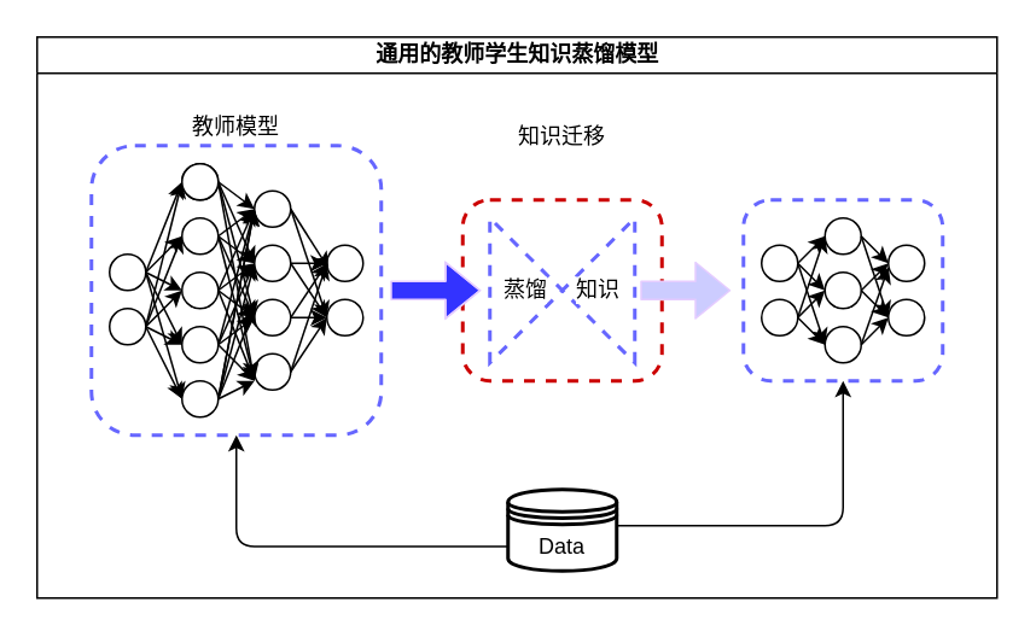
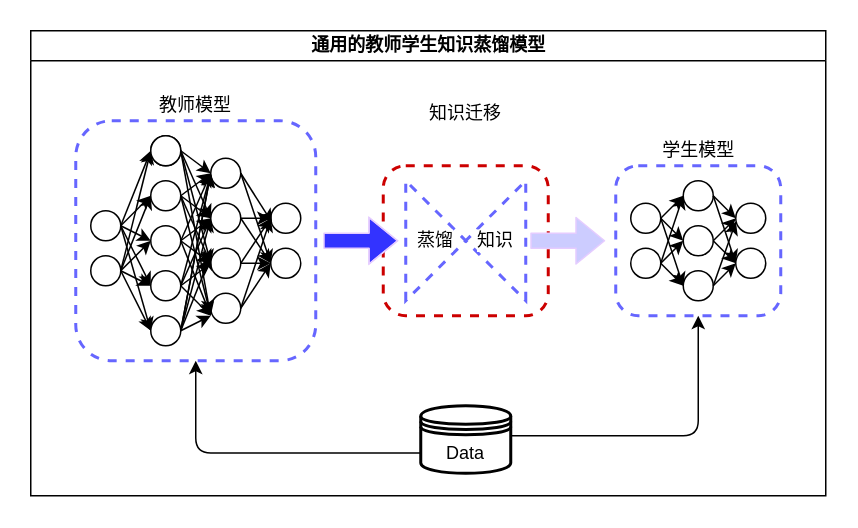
  <mxCell id="0" />
  <mxCell id="1" parent="0" />
  <mxCell id="2" value="通用的教师学生知识蒸馏模型" style="swimlane;html=1;startSize=20;horizontal=1;containerType=tree;glass=0;" parent="1" vertex="1"><mxGeometry x="20" y="20" width="530" height="310" as="geometry"><mxRectangle x="40" y="80" width="80" height="20" as="alternateBounds" /></mxGeometry></mxCell>
  <mxCell id="3" value="" style="rounded=1;whiteSpace=wrap;html=1;dashed=1;strokeWidth=2;strokeColor=#6666FF;" parent="2" vertex="1"><mxGeometry x="390" y="90" width="110" height="100" as="geometry" /></mxCell>
  <mxCell id="4" value="" style="rounded=1;whiteSpace=wrap;html=1;dashed=1;strokeWidth=2;strokeColor=#CC0000;" parent="2" vertex="1"><mxGeometry x="235" y="90" width="110" height="100" as="geometry" /></mxCell>
  <mxCell id="5" value="" style="rounded=1;whiteSpace=wrap;html=1;dashed=1;strokeWidth=2;strokeColor=#6666FF;" parent="2" vertex="1"><mxGeometry x="30" y="60" width="160" height="160" as="geometry" /></mxCell>
  <mxCell id="6" value="" style="group" parent="2" vertex="1" connectable="0"><mxGeometry x="40" y="70" width="140" height="140" as="geometry" /></mxCell>
  <mxCell id="7" value="" style="ellipse;whiteSpace=wrap;html=1;aspect=fixed;" parent="6" vertex="1"><mxGeometry x="40" width="20" height="20" as="geometry" /></mxCell>
  <mxCell id="8" value="" style="ellipse;whiteSpace=wrap;html=1;aspect=fixed;" parent="6" vertex="1"><mxGeometry x="40" y="30" width="20" height="20" as="geometry" /></mxCell>
  <mxCell id="9" value="" style="ellipse;whiteSpace=wrap;html=1;aspect=fixed;" parent="6" vertex="1"><mxGeometry x="40" y="60" width="20" height="20" as="geometry" /></mxCell>
  <mxCell id="10" value="" style="ellipse;whiteSpace=wrap;html=1;aspect=fixed;" parent="6" vertex="1"><mxGeometry x="40" y="90" width="20" height="20" as="geometry" /></mxCell>
  <mxCell id="11" value="" style="ellipse;whiteSpace=wrap;html=1;aspect=fixed;" parent="6" vertex="1"><mxGeometry x="40" y="120" width="20" height="20" as="geometry" /></mxCell>
  <mxCell id="12" value="" style="ellipse;whiteSpace=wrap;html=1;aspect=fixed;" parent="6" vertex="1"><mxGeometry y="50" width="20" height="20" as="geometry" /></mxCell>
  <mxCell id="13" value="" style="ellipse;whiteSpace=wrap;html=1;aspect=fixed;" parent="6" vertex="1"><mxGeometry y="80" width="20" height="20" as="geometry" /></mxCell>
  <mxCell id="14" value="" style="ellipse;whiteSpace=wrap;html=1;aspect=fixed;" parent="6" vertex="1"><mxGeometry x="80" y="15" width="20" height="20" as="geometry" /></mxCell>
  <mxCell id="15" value="" style="ellipse;whiteSpace=wrap;html=1;aspect=fixed;" parent="6" vertex="1"><mxGeometry x="80" y="45" width="20" height="20" as="geometry" /></mxCell>
  <mxCell id="16" value="" style="ellipse;whiteSpace=wrap;html=1;aspect=fixed;" parent="6" vertex="1"><mxGeometry x="80" y="75" width="20" height="20" as="geometry" /></mxCell>
  <mxCell id="17" value="" style="ellipse;whiteSpace=wrap;html=1;aspect=fixed;" parent="6" vertex="1"><mxGeometry x="80" y="105" width="20" height="20" as="geometry" /></mxCell>
  <mxCell id="18" value="" style="ellipse;whiteSpace=wrap;html=1;aspect=fixed;" parent="6" vertex="1"><mxGeometry x="120" y="45" width="20" height="20" as="geometry" /></mxCell>
  <mxCell id="19" value="" style="ellipse;whiteSpace=wrap;html=1;aspect=fixed;" parent="6" vertex="1"><mxGeometry x="120" y="75" width="20" height="20" as="geometry" /></mxCell>
  <mxCell id="20" value="" style="endArrow=classic;html=1;exitX=1;exitY=0.5;exitDx=0;exitDy=0;" parent="6" source="12" edge="1"><mxGeometry width="50" height="50" relative="1" as="geometry"><mxPoint x="260" y="200" as="sourcePoint" /><mxPoint x="40" y="10" as="targetPoint" /></mxGeometry></mxCell>
  <mxCell id="21" value="" style="endArrow=classic;html=1;exitX=1;exitY=0.5;exitDx=0;exitDy=0;entryX=0;entryY=0.5;entryDx=0;entryDy=0;" parent="6" source="12" target="9" edge="1"><mxGeometry width="50" height="50" relative="1" as="geometry"><mxPoint x="40" y="80" as="sourcePoint" /><mxPoint x="60" y="30" as="targetPoint" /></mxGeometry></mxCell>
  <mxCell id="22" value="" style="endArrow=classic;html=1;exitX=1;exitY=0.5;exitDx=0;exitDy=0;entryX=0;entryY=0.5;entryDx=0;entryDy=0;" parent="6" source="13" target="7" edge="1"><mxGeometry width="50" height="50" relative="1" as="geometry"><mxPoint x="30" y="70" as="sourcePoint" /><mxPoint x="40" y="20" as="targetPoint" /></mxGeometry></mxCell>
  <mxCell id="23" value="" style="endArrow=classic;html=1;exitX=1;exitY=0.5;exitDx=0;exitDy=0;" parent="6" source="13" edge="1"><mxGeometry width="50" height="50" relative="1" as="geometry"><mxPoint x="30" y="110" as="sourcePoint" /><mxPoint x="40" y="70" as="targetPoint" /></mxGeometry></mxCell>
  <mxCell id="24" value="" style="ellipse;whiteSpace=wrap;html=1;aspect=fixed;" parent="6" vertex="1"><mxGeometry x="40" width="20" height="20" as="geometry" /></mxCell>
  <mxCell id="25" value="" style="endArrow=classic;html=1;exitX=1;exitY=0.5;exitDx=0;exitDy=0;entryX=0;entryY=0.5;entryDx=0;entryDy=0;" parent="6" source="12" target="11" edge="1"><mxGeometry width="50" height="50" relative="1" as="geometry"><mxPoint x="30" y="70" as="sourcePoint" /><mxPoint x="50" y="110" as="targetPoint" /></mxGeometry></mxCell>
  <mxCell id="26" value="" style="endArrow=classic;html=1;exitX=1;exitY=0.5;exitDx=0;exitDy=0;entryX=0;entryY=0.5;entryDx=0;entryDy=0;" parent="6" source="24" target="14" edge="1"><mxGeometry width="50" height="50" relative="1" as="geometry"><mxPoint x="30" y="70" as="sourcePoint" /><mxPoint x="50" y="140" as="targetPoint" /></mxGeometry></mxCell>
  <mxCell id="27" value="" style="endArrow=classic;html=1;exitX=1;exitY=0.5;exitDx=0;exitDy=0;entryX=0;entryY=0.5;entryDx=0;entryDy=0;" parent="6" source="24" target="15" edge="1"><mxGeometry width="50" height="50" relative="1" as="geometry"><mxPoint x="70" y="20" as="sourcePoint" /><mxPoint x="90" y="35" as="targetPoint" /></mxGeometry></mxCell>
  <mxCell id="28" value="" style="endArrow=classic;html=1;entryX=0;entryY=0.5;entryDx=0;entryDy=0;exitX=1;exitY=0.5;exitDx=0;exitDy=0;" parent="6" source="8" target="14" edge="1"><mxGeometry width="50" height="50" relative="1" as="geometry"><mxPoint x="70" y="20" as="sourcePoint" /><mxPoint x="89.6" y="128.2" as="targetPoint" /></mxGeometry></mxCell>
  <mxCell id="29" value="" style="endArrow=classic;html=1;entryX=0;entryY=0.5;entryDx=0;entryDy=0;exitX=1;exitY=0.5;exitDx=0;exitDy=0;" parent="6" source="8" target="15" edge="1"><mxGeometry width="50" height="50" relative="1" as="geometry"><mxPoint x="70" y="50" as="sourcePoint" /><mxPoint x="90" y="35" as="targetPoint" /></mxGeometry></mxCell>
  <mxCell id="30" value="" style="endArrow=classic;html=1;entryX=0;entryY=0.5;entryDx=0;entryDy=0;exitX=1;exitY=0.5;exitDx=0;exitDy=0;" parent="6" source="9" target="14" edge="1"><mxGeometry width="50" height="50" relative="1" as="geometry"><mxPoint x="70" y="50" as="sourcePoint" /><mxPoint x="90" y="130" as="targetPoint" /></mxGeometry></mxCell>
  <mxCell id="31" value="" style="endArrow=classic;html=1;entryX=0;entryY=0.5;entryDx=0;entryDy=0;exitX=1;exitY=0.5;exitDx=0;exitDy=0;" parent="6" source="9" target="15" edge="1"><mxGeometry width="50" height="50" relative="1" as="geometry"><mxPoint x="70" y="80" as="sourcePoint" /><mxPoint x="90" y="35" as="targetPoint" /></mxGeometry></mxCell>
  <mxCell id="32" value="" style="endArrow=classic;html=1;entryX=0;entryY=0.5;entryDx=0;entryDy=0;exitX=1;exitY=0.5;exitDx=0;exitDy=0;" parent="6" source="10" target="14" edge="1"><mxGeometry width="50" height="50" relative="1" as="geometry"><mxPoint x="70" y="80" as="sourcePoint" /><mxPoint x="90" y="65" as="targetPoint" /></mxGeometry></mxCell>
  <mxCell id="33" value="" style="endArrow=classic;html=1;exitX=1;exitY=0.5;exitDx=0;exitDy=0;entryX=0;entryY=0.5;entryDx=0;entryDy=0;" parent="6" source="11" target="15" edge="1"><mxGeometry width="50" height="50" relative="1" as="geometry"><mxPoint x="70" y="140" as="sourcePoint" /><mxPoint x="90" y="40" as="targetPoint" /></mxGeometry></mxCell>
  <mxCell id="34" value="" style="endArrow=classic;html=1;exitX=1;exitY=0.5;exitDx=0;exitDy=0;entryX=0.047;entryY=0.647;entryDx=0;entryDy=0;entryPerimeter=0;" parent="6" source="14" target="18" edge="1"><mxGeometry width="50" height="50" relative="1" as="geometry"><mxPoint x="70" y="80" as="sourcePoint" /><mxPoint x="90" y="130" as="targetPoint" /></mxGeometry></mxCell>
  <mxCell id="35" value="" style="endArrow=classic;html=1;entryX=0;entryY=0.5;entryDx=0;entryDy=0;exitX=1;exitY=0.5;exitDx=0;exitDy=0;" parent="6" source="14" target="19" edge="1"><mxGeometry width="50" height="50" relative="1" as="geometry"><mxPoint x="99" y="28" as="sourcePoint" /><mxPoint x="130.94" y="67.94" as="targetPoint" /></mxGeometry></mxCell>
  <mxCell id="36" value="" style="endArrow=classic;html=1;entryX=0;entryY=0.5;entryDx=0;entryDy=0;exitX=1;exitY=0.5;exitDx=0;exitDy=0;" parent="6" source="15" target="18" edge="1"><mxGeometry width="50" height="50" relative="1" as="geometry"><mxPoint x="103" y="30" as="sourcePoint" /><mxPoint x="130" y="95" as="targetPoint" /></mxGeometry></mxCell>
  <mxCell id="37" value="" style="endArrow=classic;html=1;entryX=0;entryY=0.5;entryDx=0;entryDy=0;exitX=1;exitY=0.5;exitDx=0;exitDy=0;" parent="6" source="15" target="19" edge="1"><mxGeometry width="50" height="50" relative="1" as="geometry"><mxPoint x="110" y="65" as="sourcePoint" /><mxPoint x="130" y="65" as="targetPoint" /></mxGeometry></mxCell>
  <mxCell id="38" value="" style="endArrow=classic;html=1;entryX=0;entryY=0.5;entryDx=0;entryDy=0;exitX=1;exitY=0.5;exitDx=0;exitDy=0;exitPerimeter=0;" parent="6" source="16" target="18" edge="1"><mxGeometry width="50" height="50" relative="1" as="geometry"><mxPoint x="110" y="65" as="sourcePoint" /><mxPoint x="130" y="95" as="targetPoint" /></mxGeometry></mxCell>
  <mxCell id="39" value="" style="endArrow=classic;html=1;entryX=0;entryY=0.5;entryDx=0;entryDy=0;exitX=1;exitY=0.5;exitDx=0;exitDy=0;" parent="6" source="16" target="19" edge="1"><mxGeometry width="50" height="50" relative="1" as="geometry"><mxPoint x="110" y="95" as="sourcePoint" /><mxPoint x="130" y="65" as="targetPoint" /></mxGeometry></mxCell>
  <mxCell id="40" value="" style="endArrow=classic;html=1;entryX=0;entryY=0.5;entryDx=0;entryDy=0;exitX=1;exitY=0.5;exitDx=0;exitDy=0;" parent="6" source="17" target="18" edge="1"><mxGeometry width="50" height="50" relative="1" as="geometry"><mxPoint x="110" y="95" as="sourcePoint" /><mxPoint x="130" y="95" as="targetPoint" /></mxGeometry></mxCell>
  <mxCell id="41" value="" style="endArrow=classic;html=1;entryX=0;entryY=0.5;entryDx=0;entryDy=0;exitX=1;exitY=0.5;exitDx=0;exitDy=0;" parent="6" source="17" target="19" edge="1"><mxGeometry width="50" height="50" relative="1" as="geometry"><mxPoint x="110" y="125" as="sourcePoint" /><mxPoint x="130" y="65" as="targetPoint" /></mxGeometry></mxCell>
  <mxCell id="42" value="" style="shape=collate;html=1;dashed=1;strokeColor=#6666FF;strokeWidth=2;rotation=-90;whiteSpace=wrap;labelBorderColor=none;labelBackgroundColor=#ffffff;" parent="2" vertex="1"><mxGeometry x="250" y="100" width="80" height="80" as="geometry" /></mxCell>
  <mxCell id="43" value="蒸馏" style="text;html=1;strokeColor=none;fillColor=none;align=center;verticalAlign=middle;whiteSpace=wrap;rounded=0;dashed=1;labelBackgroundColor=#ffffff;" parent="2" vertex="1"><mxGeometry x="250" y="130" width="40" height="20" as="geometry" /></mxCell>
  <mxCell id="44" value="知识" style="text;html=1;strokeColor=none;fillColor=none;align=center;verticalAlign=middle;whiteSpace=wrap;rounded=0;dashed=1;labelBackgroundColor=#ffffff;" parent="2" vertex="1"><mxGeometry x="290" y="130" width="40" height="20" as="geometry" /></mxCell>
  <mxCell id="45" value="教师模型" style="text;html=1;strokeColor=none;fillColor=none;align=center;verticalAlign=middle;whiteSpace=wrap;rounded=0;dashed=1;labelBackgroundColor=#ffffff;" parent="2" vertex="1"><mxGeometry x="85" y="40" width="50" height="20" as="geometry" /></mxCell>
  <mxCell id="46" value="知识迁移" style="text;html=1;strokeColor=none;fillColor=none;align=center;verticalAlign=middle;whiteSpace=wrap;rounded=0;dashed=1;labelBackgroundColor=#ffffff;" parent="2" vertex="1"><mxGeometry x="265" y="45" width="50" height="20" as="geometry" /></mxCell>
  <mxCell id="47" value="" style="group" parent="2" vertex="1" connectable="0"><mxGeometry x="400" y="100" width="90" height="80" as="geometry" /></mxCell>
  <mxCell id="48" value="" style="ellipse;whiteSpace=wrap;html=1;aspect=fixed;" parent="47" vertex="1"><mxGeometry x="35" width="20" height="20" as="geometry" /></mxCell>
  <mxCell id="49" value="" style="ellipse;whiteSpace=wrap;html=1;aspect=fixed;" parent="47" vertex="1"><mxGeometry x="35" y="30" width="20" height="20" as="geometry" /></mxCell>
  <mxCell id="50" value="" style="ellipse;whiteSpace=wrap;html=1;aspect=fixed;" parent="47" vertex="1"><mxGeometry x="35" y="60" width="20" height="20" as="geometry" /></mxCell>
  <mxCell id="51" value="" style="ellipse;whiteSpace=wrap;html=1;aspect=fixed;" parent="47" vertex="1"><mxGeometry y="15" width="20" height="20" as="geometry" /></mxCell>
  <mxCell id="52" value="" style="ellipse;whiteSpace=wrap;html=1;aspect=fixed;" parent="47" vertex="1"><mxGeometry y="45" width="20" height="20" as="geometry" /></mxCell>
  <mxCell id="53" value="" style="ellipse;whiteSpace=wrap;html=1;aspect=fixed;" parent="47" vertex="1"><mxGeometry x="70" y="15" width="20" height="20" as="geometry" /></mxCell>
  <mxCell id="54" value="" style="ellipse;whiteSpace=wrap;html=1;aspect=fixed;" parent="47" vertex="1"><mxGeometry x="70" y="45" width="20" height="20" as="geometry" /></mxCell>
  <mxCell id="55" value="" style="endArrow=classic;html=1;fillColor=#CCCCFF;entryX=0;entryY=0.5;entryDx=0;entryDy=0;exitX=1;exitY=0.5;exitDx=0;exitDy=0;" parent="47" source="51" target="48" edge="1"><mxGeometry width="50" height="50" relative="1" as="geometry"><mxPoint x="25" y="20" as="sourcePoint" /><mxPoint x="175" y="-100" as="targetPoint" /></mxGeometry></mxCell>
  <mxCell id="56" value="" style="endArrow=classic;html=1;fillColor=#CCCCFF;entryX=0;entryY=0.5;entryDx=0;entryDy=0;exitX=1;exitY=0.5;exitDx=0;exitDy=0;" parent="47" source="51" target="49" edge="1"><mxGeometry width="50" height="50" relative="1" as="geometry"><mxPoint x="30" y="30" as="sourcePoint" /><mxPoint x="45" y="20" as="targetPoint" /></mxGeometry></mxCell>
  <mxCell id="57" value="" style="endArrow=classic;html=1;fillColor=#CCCCFF;entryX=0;entryY=0.5;entryDx=0;entryDy=0;exitX=1;exitY=0.5;exitDx=0;exitDy=0;" parent="47" source="51" target="50" edge="1"><mxGeometry width="50" height="50" relative="1" as="geometry"><mxPoint x="19" y="21" as="sourcePoint" /><mxPoint x="45" y="50" as="targetPoint" /></mxGeometry></mxCell>
  <mxCell id="58" value="" style="endArrow=classic;html=1;fillColor=#CCCCFF;entryX=0;entryY=0.5;entryDx=0;entryDy=0;exitX=1;exitY=0.5;exitDx=0;exitDy=0;" parent="47" source="52" target="48" edge="1"><mxGeometry width="50" height="50" relative="1" as="geometry"><mxPoint x="30" y="30" as="sourcePoint" /><mxPoint x="45" y="80" as="targetPoint" /></mxGeometry></mxCell>
  <mxCell id="59" value="" style="endArrow=classic;html=1;fillColor=#CCCCFF;entryX=0;entryY=0.5;entryDx=0;entryDy=0;exitX=1;exitY=0.5;exitDx=0;exitDy=0;" parent="47" source="52" target="49" edge="1"><mxGeometry width="50" height="50" relative="1" as="geometry"><mxPoint x="30" y="60" as="sourcePoint" /><mxPoint x="45" y="20" as="targetPoint" /></mxGeometry></mxCell>
  <mxCell id="60" value="" style="endArrow=classic;html=1;fillColor=#CCCCFF;entryX=0;entryY=0.5;entryDx=0;entryDy=0;exitX=1;exitY=0.5;exitDx=0;exitDy=0;" parent="47" source="52" target="50" edge="1"><mxGeometry width="50" height="50" relative="1" as="geometry"><mxPoint x="25" y="50" as="sourcePoint" /><mxPoint x="45" y="50" as="targetPoint" /></mxGeometry></mxCell>
  <mxCell id="61" value="" style="endArrow=classic;html=1;fillColor=#CCCCFF;entryX=0;entryY=0.5;entryDx=0;entryDy=0;exitX=1;exitY=0.5;exitDx=0;exitDy=0;" parent="47" source="48" target="53" edge="1"><mxGeometry width="50" height="50" relative="1" as="geometry"><mxPoint x="30" y="60" as="sourcePoint" /><mxPoint x="45" y="80" as="targetPoint" /></mxGeometry></mxCell>
  <mxCell id="62" value="" style="endArrow=classic;html=1;fillColor=#CCCCFF;entryX=0;entryY=0.5;entryDx=0;entryDy=0;exitX=1;exitY=0.5;exitDx=0;exitDy=0;" parent="47" source="48" target="54" edge="1"><mxGeometry width="50" height="50" relative="1" as="geometry"><mxPoint x="65" y="20" as="sourcePoint" /><mxPoint x="80" y="30" as="targetPoint" /></mxGeometry></mxCell>
  <mxCell id="63" value="" style="endArrow=classic;html=1;fillColor=#CCCCFF;entryX=0;entryY=0.5;entryDx=0;entryDy=0;exitX=1;exitY=0.5;exitDx=0;exitDy=0;" parent="47" source="49" target="53" edge="1"><mxGeometry width="50" height="50" relative="1" as="geometry"><mxPoint x="65" y="20" as="sourcePoint" /><mxPoint x="80" y="60" as="targetPoint" /></mxGeometry></mxCell>
  <mxCell id="64" value="" style="endArrow=classic;html=1;fillColor=#CCCCFF;entryX=0.005;entryY=0.608;entryDx=0;entryDy=0;exitX=1;exitY=0.5;exitDx=0;exitDy=0;entryPerimeter=0;" parent="47" source="50" target="53" edge="1"><mxGeometry width="50" height="50" relative="1" as="geometry"><mxPoint x="65" y="50" as="sourcePoint" /><mxPoint x="80" y="60" as="targetPoint" /></mxGeometry></mxCell>
  <mxCell id="65" value="" style="endArrow=classic;html=1;fillColor=#CCCCFF;entryX=0;entryY=0.5;entryDx=0;entryDy=0;" parent="2" target="54" edge="1"><mxGeometry width="50" height="50" relative="1" as="geometry"><mxPoint x="455" y="140" as="sourcePoint" /><mxPoint x="480" y="130" as="targetPoint" /></mxGeometry></mxCell>
  <mxCell id="66" value="" style="endArrow=classic;html=1;fillColor=#CCCCFF;entryX=0;entryY=0.5;entryDx=0;entryDy=0;" parent="2" target="54" edge="1"><mxGeometry width="50" height="50" relative="1" as="geometry"><mxPoint x="455" y="170" as="sourcePoint" /><mxPoint x="480.1" y="132.16" as="targetPoint" /></mxGeometry></mxCell>
  <mxCell id="67" value="Data" style="shape=datastore;whiteSpace=wrap;html=1;labelBackgroundColor=#ffffff;strokeColor=#000000;strokeWidth=2;fillColor=none;" parent="2" vertex="1"><mxGeometry x="260" y="250" width="60" height="45" as="geometry" /></mxCell>
  <mxCell id="68" value="" style="edgeStyle=segmentEdgeStyle;endArrow=classic;html=1;strokeColor=#000000;fillColor=#CCCCFF;entryX=0.5;entryY=1;entryDx=0;entryDy=0;" parent="2" target="3" edge="1"><mxGeometry width="50" height="50" relative="1" as="geometry"><mxPoint x="320" y="270" as="sourcePoint" /><mxPoint x="370" y="220" as="targetPoint" /></mxGeometry></mxCell>
  <mxCell id="69" value="" style="edgeStyle=segmentEdgeStyle;endArrow=classic;html=1;strokeColor=#000000;fillColor=#CCCCFF;entryX=0.5;entryY=1;entryDx=0;entryDy=0;exitX=0;exitY=0.7;exitDx=0;exitDy=0;" parent="2" source="67" target="5" edge="1"><mxGeometry width="50" height="50" relative="1" as="geometry"><mxPoint x="330" y="280" as="sourcePoint" /><mxPoint x="455" y="200" as="targetPoint" /></mxGeometry></mxCell>
+ <mxCell id="70" value="学生模型" style="text;html=1;strokeColor=none;fillColor=none;align=center;verticalAlign=middle;whiteSpace=wrap;rounded=0;labelBackgroundColor=#ffffff;" parent="2" vertex="1"><mxGeometry x="412.5" y="70" width="65" height="20" as="geometry" /></mxCell>
  <mxCell id="71" value="" style="endArrow=classic;html=1;entryX=0;entryY=0.5;entryDx=0;entryDy=0;" parent="1" target="8" edge="1"><mxGeometry width="50" height="50" relative="1" as="geometry"><mxPoint x="80" y="150" as="sourcePoint" /><mxPoint x="110" y="110" as="targetPoint" /></mxGeometry></mxCell>
  <mxCell id="72" value="" style="endArrow=classic;html=1;exitX=1;exitY=0.5;exitDx=0;exitDy=0;" parent="1" source="13" edge="1"><mxGeometry width="50" height="50" relative="1" as="geometry"><mxPoint x="90" y="190" as="sourcePoint" /><mxPoint x="100" y="130" as="targetPoint" /></mxGeometry></mxCell>
  <mxCell id="73" value="" style="endArrow=classic;html=1;entryX=0;entryY=0.5;entryDx=0;entryDy=0;" parent="1" target="10" edge="1"><mxGeometry width="50" height="50" relative="1" as="geometry"><mxPoint x="80" y="180" as="sourcePoint" /><mxPoint x="110" y="170" as="targetPoint" /></mxGeometry></mxCell>
  <mxCell id="74" value="" style="endArrow=classic;html=1;entryX=0;entryY=0.5;entryDx=0;entryDy=0;" parent="1" target="11" edge="1"><mxGeometry width="50" height="50" relative="1" as="geometry"><mxPoint x="80" y="180" as="sourcePoint" /><mxPoint x="110" y="200" as="targetPoint" /></mxGeometry></mxCell>
  <mxCell id="75" value="" style="endArrow=classic;html=1;" parent="1" edge="1"><mxGeometry width="50" height="50" relative="1" as="geometry"><mxPoint x="80" y="150" as="sourcePoint" /><mxPoint x="100" y="190" as="targetPoint" /></mxGeometry></mxCell>
  <mxCell id="76" value="" style="endArrow=classic;html=1;entryX=0;entryY=0.5;entryDx=0;entryDy=0;" parent="1" target="16" edge="1"><mxGeometry width="50" height="50" relative="1" as="geometry"><mxPoint x="120" y="100" as="sourcePoint" /><mxPoint x="150" y="155" as="targetPoint" /></mxGeometry></mxCell>
  <mxCell id="77" value="" style="endArrow=classic;html=1;entryX=-0.02;entryY=0.66;entryDx=0;entryDy=0;entryPerimeter=0;" parent="1" target="17" edge="1"><mxGeometry width="50" height="50" relative="1" as="geometry"><mxPoint x="120" y="100" as="sourcePoint" /><mxPoint x="150" y="185" as="targetPoint" /></mxGeometry></mxCell>
  <mxCell id="78" value="" style="endArrow=classic;html=1;entryX=0;entryY=0.5;entryDx=0;entryDy=0;" parent="1" target="16" edge="1"><mxGeometry width="50" height="50" relative="1" as="geometry"><mxPoint x="120" y="130" as="sourcePoint" /><mxPoint x="150" y="155" as="targetPoint" /></mxGeometry></mxCell>
  <mxCell id="79" value="" style="endArrow=classic;html=1;entryX=0;entryY=0.75;entryDx=0;entryDy=0;entryPerimeter=0;" parent="1" target="17" edge="1"><mxGeometry width="50" height="50" relative="1" as="geometry"><mxPoint x="120" y="130" as="sourcePoint" /><mxPoint x="150" y="185" as="targetPoint" /></mxGeometry></mxCell>
  <mxCell id="80" value="" style="endArrow=classic;html=1;entryX=0;entryY=0.5;entryDx=0;entryDy=0;" parent="1" target="15" edge="1"><mxGeometry width="50" height="50" relative="1" as="geometry"><mxPoint x="120" y="190" as="sourcePoint" /><mxPoint x="140" y="140" as="targetPoint" /></mxGeometry></mxCell>
  <mxCell id="81" value="" style="endArrow=classic;html=1;entryX=0;entryY=0.5;entryDx=0;entryDy=0;" parent="1" target="16" edge="1"><mxGeometry width="50" height="50" relative="1" as="geometry"><mxPoint x="120" y="160" as="sourcePoint" /><mxPoint x="150" y="155" as="targetPoint" /></mxGeometry></mxCell>
  <mxCell id="82" value="" style="endArrow=classic;html=1;entryX=0;entryY=0.5;entryDx=0;entryDy=0;" parent="1" target="16" edge="1"><mxGeometry width="50" height="50" relative="1" as="geometry"><mxPoint x="120" y="190" as="sourcePoint" /><mxPoint x="150" y="185" as="targetPoint" /></mxGeometry></mxCell>
  <mxCell id="83" value="" style="endArrow=classic;html=1;exitX=1;exitY=0.5;exitDx=0;exitDy=0;" parent="1" source="11" edge="1"><mxGeometry width="50" height="50" relative="1" as="geometry"><mxPoint x="130" y="200" as="sourcePoint" /><mxPoint x="140" y="210" as="targetPoint" /></mxGeometry></mxCell>
  <mxCell id="84" value="" style="endArrow=classic;html=1;entryX=0;entryY=0.5;entryDx=0;entryDy=0;" parent="1" target="14" edge="1"><mxGeometry width="50" height="50" relative="1" as="geometry"><mxPoint x="120" y="220" as="sourcePoint" /><mxPoint x="140" y="120" as="targetPoint" /></mxGeometry></mxCell>
  <mxCell id="85" value="" style="endArrow=classic;html=1;" parent="1" edge="1"><mxGeometry width="50" height="50" relative="1" as="geometry"><mxPoint x="120" y="220" as="sourcePoint" /><mxPoint x="140" y="170" as="targetPoint" /></mxGeometry></mxCell>
  <mxCell id="86" value="" style="endArrow=classic;html=1;entryX=0;entryY=0.5;entryDx=0;entryDy=0;" parent="1" target="14" edge="1"><mxGeometry width="50" height="50" relative="1" as="geometry"><mxPoint x="120" y="220" as="sourcePoint" /><mxPoint x="140" y="120" as="targetPoint" /></mxGeometry></mxCell>
  <mxCell id="87" value="" style="endArrow=classic;html=1;exitX=1;exitY=0.5;exitDx=0;exitDy=0;" parent="1" source="10" edge="1"><mxGeometry width="50" height="50" relative="1" as="geometry"><mxPoint x="130" y="230" as="sourcePoint" /><mxPoint x="140" y="210" as="targetPoint" /></mxGeometry></mxCell>
  <mxCell id="88" value="" style="endArrow=classic;html=1;exitX=1;exitY=0.5;exitDx=0;exitDy=0;" parent="1" source="9" edge="1"><mxGeometry width="50" height="50" relative="1" as="geometry"><mxPoint x="130" y="200" as="sourcePoint" /><mxPoint x="140" y="210" as="targetPoint" /></mxGeometry></mxCell>
  <mxCell id="89" value="" style="shape=flexArrow;endArrow=classic;html=1;exitX=1;exitY=0.5;exitDx=0;exitDy=0;strokeColor=#E5CCFF;fillColor=#3333FF;" parent="1" edge="1"><mxGeometry width="50" height="50" relative="1" as="geometry"><mxPoint x="215" y="160" as="sourcePoint" /><mxPoint x="265" y="160" as="targetPoint" /><Array as="points"><mxPoint x="235" y="160" /></Array></mxGeometry></mxCell>
  <mxCell id="90" value="" style="shape=flexArrow;endArrow=classic;html=1;strokeColor=#E5CCFF;exitX=0.5;exitY=1;exitDx=0;exitDy=0;fillColor=#CCCCFF;" parent="1" edge="1"><mxGeometry width="50" height="50" relative="1" as="geometry"><mxPoint x="353" y="160" as="sourcePoint" /><mxPoint x="403" y="160" as="targetPoint" /></mxGeometry></mxCell>
